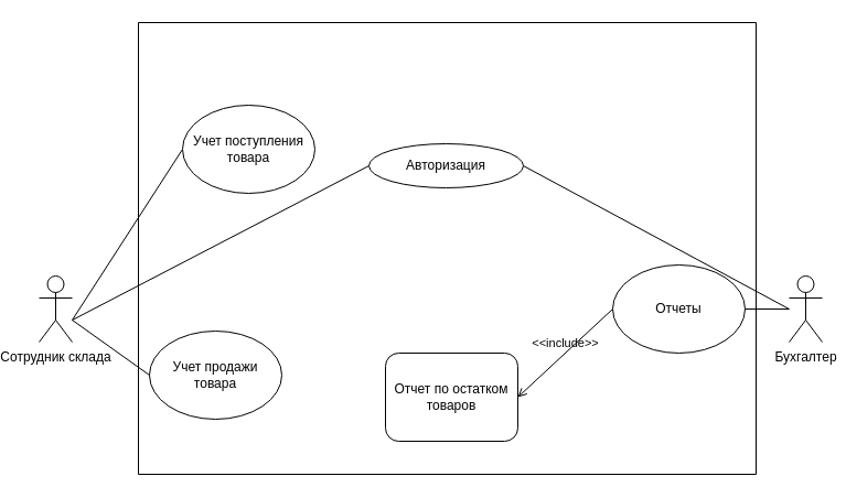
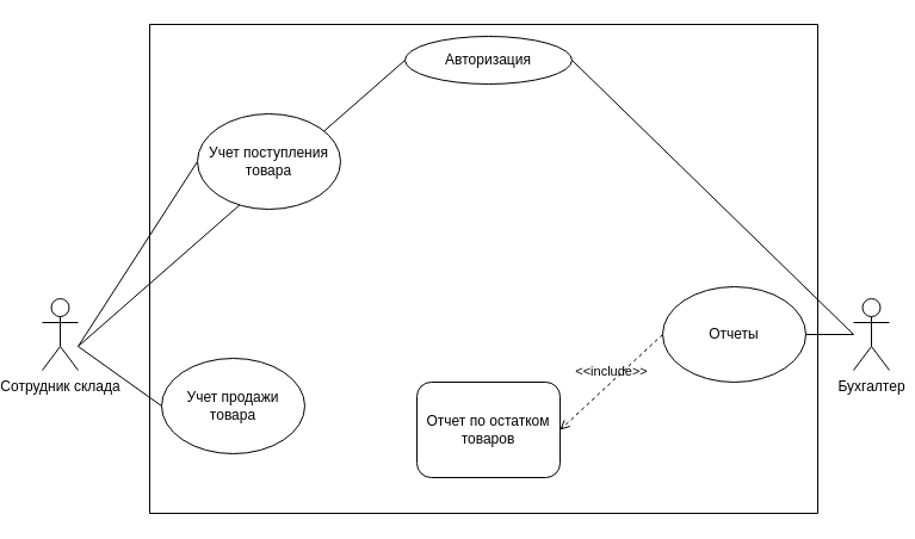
  <mxCell id="0" />
  <mxCell id="1" parent="0" />
  <mxCell id="2" value="Сотрудник склада" style="shape=umlActor;verticalLabelPosition=bottom;verticalAlign=top;html=1;outlineConnect=0;" vertex="1" parent="1"><mxGeometry x="20" y="250" width="30" height="60" as="geometry" /></mxCell>
  <mxCell id="3" value="Бухгалтер" style="shape=umlActor;verticalLabelPosition=bottom;verticalAlign=top;html=1;outlineConnect=0;" vertex="1" parent="1"><mxGeometry x="700" y="250" width="30" height="60" as="geometry" /></mxCell>
  <mxCell id="4" value="Учет продажи товара" style="ellipse;whiteSpace=wrap;html=1;" vertex="1" parent="1"><mxGeometry x="120" y="300" width="120" height="80" as="geometry" /></mxCell>
- <mxCell id="5" value="Авторизация" style="ellipse;whiteSpace=wrap;html=1;" vertex="1" parent="1"><mxGeometry x="319" y="130" width="140" height="40" as="geometry" /></mxCell>
+ <mxCell id="5" value="Авторизация" style="ellipse;whiteSpace=wrap;html=1;" vertex="1" parent="1"><mxGeometry x="324" y="30" width="140" height="40" as="geometry" /></mxCell>
  <mxCell id="6" value="" style="endArrow=none;html=1;rounded=0;entryX=0;entryY=0.5;entryDx=0;entryDy=0;" edge="1" parent="1" target="15"><mxGeometry width="50" height="50" relative="1" as="geometry"><mxPoint x="50" y="290" as="sourcePoint" /><mxPoint x="-190" y="280" as="targetPoint" /></mxGeometry></mxCell>
  <mxCell id="7" value="" style="endArrow=none;html=1;rounded=0;entryX=0;entryY=0.5;entryDx=0;entryDy=0;" edge="1" parent="1" target="4"><mxGeometry width="50" height="50" relative="1" as="geometry"><mxPoint x="50" y="290" as="sourcePoint" /><mxPoint x="134" y="240" as="targetPoint" /></mxGeometry></mxCell>
  <mxCell id="8" value="Отчеты" style="ellipse;whiteSpace=wrap;html=1;" vertex="1" parent="1"><mxGeometry x="540" y="240" width="120" height="80" as="geometry" /></mxCell>
  <mxCell id="9" value="Отчет по остатком товаров" style="whiteSpace=wrap;html=1;rounded=1;" vertex="1" parent="1"><mxGeometry x="334" y="320" width="120" height="80" as="geometry" /></mxCell>
  <mxCell id="10" value="" style="endArrow=none;html=1;rounded=0;entryX=1;entryY=0.5;entryDx=0;entryDy=0;" edge="1" parent="1" target="8"><mxGeometry width="50" height="50" relative="1" as="geometry"><mxPoint x="700" y="280" as="sourcePoint" /><mxPoint x="470" y="250" as="targetPoint" /></mxGeometry></mxCell>
- <mxCell id="11" value="&amp;lt;&amp;lt;include&amp;gt;&amp;gt;" style="html=1;verticalAlign=bottom;labelBackgroundColor=none;endArrow=open;endFill=0;dashed=0;rounded=0;exitX=0;exitY=0.5;exitDx=0;exitDy=0;entryX=1;entryY=0.5;entryDx=0;entryDy=0;" edge="1" parent="1" source="8" target="9"><mxGeometry width="160" relative="1" as="geometry"><mxPoint x="370" y="280" as="sourcePoint" /><mxPoint x="530" y="280" as="targetPoint" /></mxGeometry></mxCell>
+ <mxCell id="11" value="&amp;lt;&amp;lt;include&amp;gt;&amp;gt;" style="html=1;verticalAlign=bottom;labelBackgroundColor=none;endArrow=open;endFill=0;dashed=1;rounded=0;exitX=0;exitY=0.5;exitDx=0;exitDy=0;entryX=1;entryY=0.5;entryDx=0;entryDy=0;" edge="1" parent="1" source="8" target="9"><mxGeometry width="160" relative="1" as="geometry"><mxPoint x="370" y="280" as="sourcePoint" /><mxPoint x="530" y="280" as="targetPoint" /></mxGeometry></mxCell>
  <mxCell id="12" value="" style="endArrow=none;html=1;rounded=0;entryX=0;entryY=0.5;entryDx=0;entryDy=0;" edge="1" parent="1" target="5"><mxGeometry width="50" height="50" relative="1" as="geometry"><mxPoint x="50" y="290" as="sourcePoint" /><mxPoint x="470" y="250" as="targetPoint" /></mxGeometry></mxCell>
  <mxCell id="13" value="" style="endArrow=none;html=1;rounded=0;entryX=1;entryY=0.5;entryDx=0;entryDy=0;" edge="1" parent="1" target="5"><mxGeometry width="50" height="50" relative="1" as="geometry"><mxPoint x="700" y="280" as="sourcePoint" /><mxPoint x="470" y="250" as="targetPoint" /></mxGeometry></mxCell>
  <mxCell id="14" value="" style="swimlane;startSize=0;" vertex="1" parent="1"><mxGeometry x="110" y="20" width="560" height="410" as="geometry" /></mxCell>
  <mxCell id="15" value="Учет поступления товара" style="ellipse;whiteSpace=wrap;html=1;" vertex="1" parent="14"><mxGeometry x="40" y="75" width="120" height="80" as="geometry" /></mxCell>
